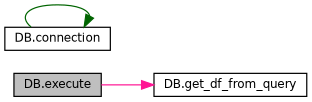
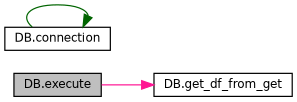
  digraph {
    rankdir=LR
    node [color=black fillcolor=white fontname=Helvetica fontsize=10 shape=record style=filled]
    edge [fontname=Helvetica fontsize=10 labelfontname=Helvetica labelfontsize=10 style=solid]
    n1 [fillcolor=grey75 fontcolor=black height=0.2 label="DB.execute" width=0.4]
-   n2 [height=0.2 label="DB.get_df_from_query" width=0.4]
+   n2 [height=0.2 label="DB.get_df_from_get" width=0.4]
    n3 [height=0.2 label="DB.connection" width=0.4]
    n1 -> n2 [color=deeppink]
    n3 -> n3 [color=darkgreen]
  }
